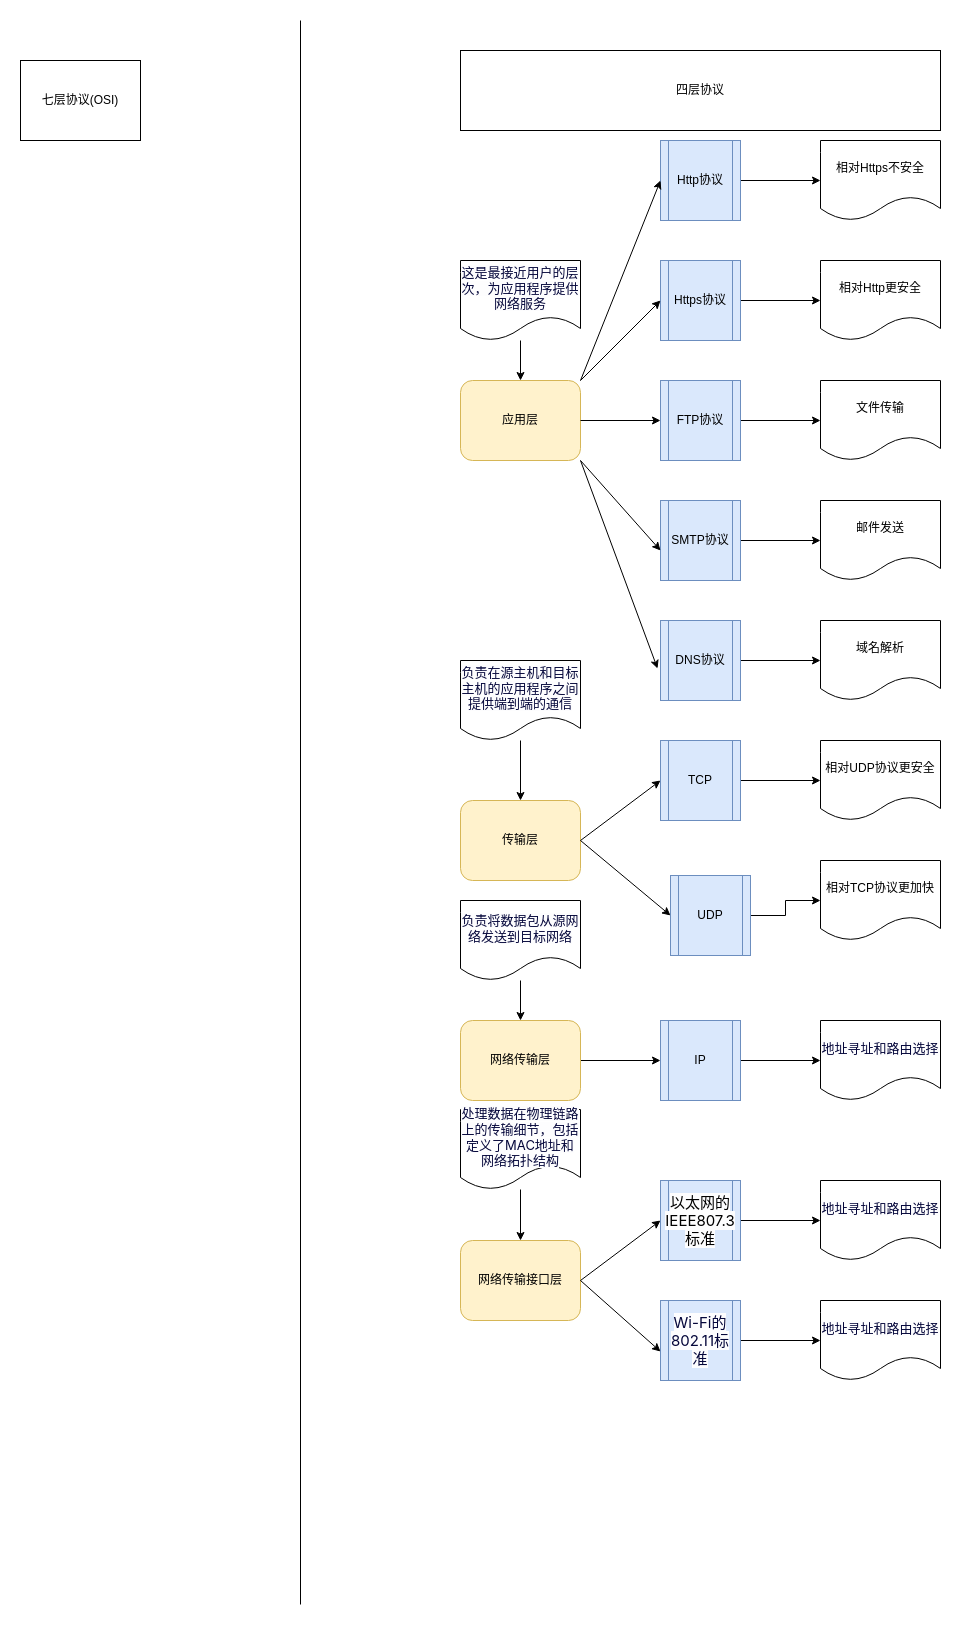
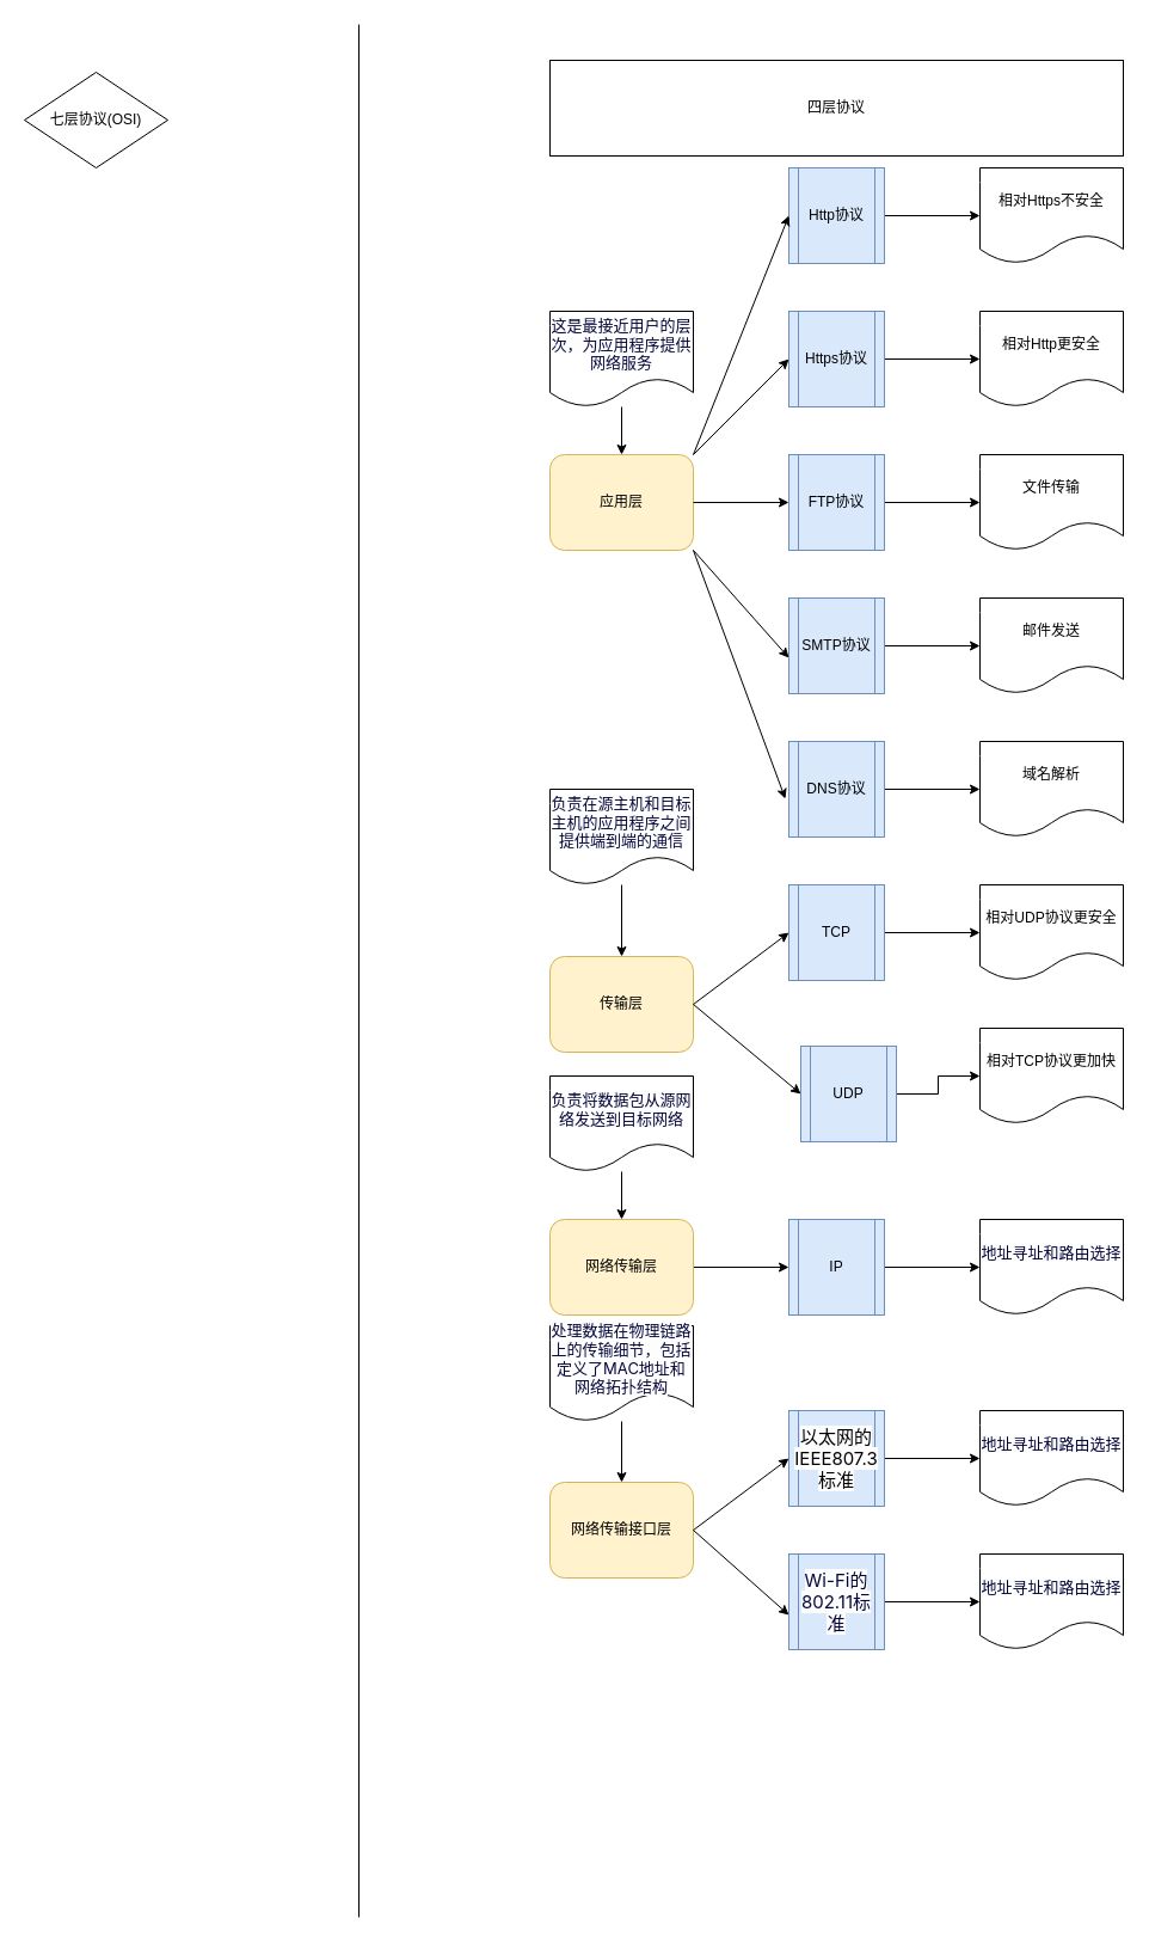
  <mxCell id="0" />
  <mxCell id="1" parent="0" />
  <mxCell id="2" value="" style="endArrow=none;html=1;rounded=0;" edge="1" parent="1"><mxGeometry width="50" height="50" relative="1" as="geometry"><mxPoint x="300" y="1604" as="sourcePoint" /><mxPoint x="300" as="targetPoint" y="20" /></mxGeometry></mxCell>
- <mxCell id="3" value="七层协议(OSI)" style="whiteSpace=wrap;html=1;" vertex="1" parent="1"><mxGeometry x="20" y="60" width="120" height="80" as="geometry" /></mxCell>
+ <mxCell id="3" value="七层协议(OSI)" style="rhombus;whiteSpace=wrap;html=1;" vertex="1" parent="1"><mxGeometry x="20" y="60" width="120" height="80" as="geometry" /></mxCell>
  <mxCell id="4" value="四层协议" style="whiteSpace=wrap;html=1;" vertex="1" parent="1"><mxGeometry x="460" y="50" width="480" height="80" as="geometry" /></mxCell>
  <mxCell id="5" value="应用层" style="rounded=1;whiteSpace=wrap;html=1;fillColor=#fff2cc;strokeColor=#d6b656;" vertex="1" parent="1"><mxGeometry x="460" y="380" width="120" height="80" as="geometry" /></mxCell>
  <mxCell id="6" value="传输层" style="rounded=1;whiteSpace=wrap;html=1;fillColor=#fff2cc;strokeColor=#d6b656;" vertex="1" parent="1"><mxGeometry x="460" y="800" width="120" height="80" as="geometry" /></mxCell>
  <mxCell id="7" value="" style="edgeStyle=orthogonalEdgeStyle;rounded=0;orthogonalLoop=1;jettySize=auto;html=1;" edge="1" parent="1" source="8" target="39"><mxGeometry relative="1" as="geometry" /></mxCell>
  <mxCell id="8" value="网络传输层" style="rounded=1;whiteSpace=wrap;html=1;fillColor=#fff2cc;strokeColor=#d6b656;" vertex="1" parent="1"><mxGeometry x="460" y="1020" width="120" height="80" as="geometry" /></mxCell>
  <mxCell id="9" style="edgeStyle=orthogonalEdgeStyle;rounded=0;orthogonalLoop=1;jettySize=auto;html=1;entryX=0;entryY=0.5;entryDx=0;entryDy=0;" edge="1" parent="1" source="10" target="24"><mxGeometry relative="1" as="geometry" /></mxCell>
  <mxCell id="10" value="Http协议" style="shape=process;whiteSpace=wrap;html=1;backgroundOutline=1;fillColor=#dae8fc;strokeColor=#6c8ebf;" vertex="1" parent="1"><mxGeometry x="660" y="140" width="80" height="80" as="geometry" /></mxCell>
  <mxCell id="11" value="" style="edgeStyle=orthogonalEdgeStyle;rounded=0;orthogonalLoop=1;jettySize=auto;html=1;" edge="1" parent="1" source="12" target="25"><mxGeometry relative="1" as="geometry" /></mxCell>
  <mxCell id="12" value="Https协议" style="shape=process;whiteSpace=wrap;html=1;backgroundOutline=1;fillColor=#dae8fc;strokeColor=#6c8ebf;" vertex="1" parent="1"><mxGeometry x="660" y="260" width="80" height="80" as="geometry" /></mxCell>
  <mxCell id="13" value="" style="edgeStyle=orthogonalEdgeStyle;rounded=0;orthogonalLoop=1;jettySize=auto;html=1;" edge="1" parent="1" source="14" target="27"><mxGeometry relative="1" as="geometry" /></mxCell>
  <mxCell id="14" value="FTP协议" style="shape=process;whiteSpace=wrap;html=1;backgroundOutline=1;fillColor=#dae8fc;strokeColor=#6c8ebf;" vertex="1" parent="1"><mxGeometry x="660" y="380" width="80" height="80" as="geometry" /></mxCell>
  <mxCell id="15" value="" style="edgeStyle=orthogonalEdgeStyle;rounded=0;orthogonalLoop=1;jettySize=auto;html=1;" edge="1" parent="1" source="16" target="28"><mxGeometry relative="1" as="geometry" /></mxCell>
  <mxCell id="16" value="SMTP协议" style="shape=process;whiteSpace=wrap;html=1;backgroundOutline=1;fillColor=#dae8fc;strokeColor=#6c8ebf;" vertex="1" parent="1"><mxGeometry x="660" y="500" width="80" height="80" as="geometry" /></mxCell>
  <mxCell id="17" value="" style="edgeStyle=orthogonalEdgeStyle;rounded=0;orthogonalLoop=1;jettySize=auto;html=1;" edge="1" parent="1" source="18" target="29"><mxGeometry relative="1" as="geometry" /></mxCell>
  <mxCell id="18" value="DNS协议" style="shape=process;whiteSpace=wrap;html=1;backgroundOutline=1;fillColor=#dae8fc;strokeColor=#6c8ebf;" vertex="1" parent="1"><mxGeometry x="660" y="620" width="80" height="80" as="geometry" /></mxCell>
  <mxCell id="19" value="" style="endArrow=classic;html=1;rounded=0;entryX=0;entryY=0.5;entryDx=0;entryDy=0;exitX=1;exitY=0;exitDx=0;exitDy=0;" edge="1" parent="1" source="5" target="10"><mxGeometry width="50" height="50" relative="1" as="geometry"><mxPoint x="550" y="380" as="sourcePoint" /><mxPoint x="600" y="330" as="targetPoint" /></mxGeometry></mxCell>
  <mxCell id="20" value="" style="endArrow=classic;html=1;rounded=0;entryX=0;entryY=0.5;entryDx=0;entryDy=0;exitX=1;exitY=0;exitDx=0;exitDy=0;" edge="1" parent="1" source="5" target="12"><mxGeometry width="50" height="50" relative="1" as="geometry"><mxPoint x="550" y="380" as="sourcePoint" /><mxPoint x="600" y="330" as="targetPoint" /></mxGeometry></mxCell>
  <mxCell id="21" value="" style="endArrow=classic;html=1;rounded=0;exitX=1;exitY=0.5;exitDx=0;exitDy=0;entryX=0;entryY=0.5;entryDx=0;entryDy=0;" edge="1" parent="1" source="5" target="14"><mxGeometry width="50" height="50" relative="1" as="geometry"><mxPoint x="550" y="380" as="sourcePoint" /><mxPoint x="600" y="330" as="targetPoint" /></mxGeometry></mxCell>
  <mxCell id="22" value="" style="endArrow=classic;html=1;rounded=0;entryX=0;entryY=0.625;entryDx=0;entryDy=0;entryPerimeter=0;exitX=1;exitY=1;exitDx=0;exitDy=0;" edge="1" parent="1" source="5" target="16"><mxGeometry width="50" height="50" relative="1" as="geometry"><mxPoint x="550" y="480" as="sourcePoint" /><mxPoint x="600" y="430" as="targetPoint" /></mxGeometry></mxCell>
  <mxCell id="23" value="" style="endArrow=classic;html=1;rounded=0;entryX=-0.037;entryY=0.6;entryDx=0;entryDy=0;entryPerimeter=0;" edge="1" parent="1" target="18"><mxGeometry width="50" height="50" relative="1" as="geometry"><mxPoint x="580" y="460" as="sourcePoint" /><mxPoint x="600" y="430" as="targetPoint" /></mxGeometry></mxCell>
  <mxCell id="24" value="相对Https不安全" style="shape=document;whiteSpace=wrap;html=1;boundedLbl=1;" vertex="1" parent="1"><mxGeometry x="820" y="140" width="120" height="80" as="geometry" /></mxCell>
  <mxCell id="25" value="相对Http更安全" style="shape=document;whiteSpace=wrap;html=1;boundedLbl=1;" vertex="1" parent="1"><mxGeometry x="820" y="260" width="120" height="80" as="geometry" /></mxCell>
  <mxCell id="26" value="网络传输接口层" style="rounded=1;whiteSpace=wrap;html=1;fillColor=#fff2cc;strokeColor=#d6b656;" vertex="1" parent="1"><mxGeometry x="460" y="1240" width="120" height="80" as="geometry" /></mxCell>
  <mxCell id="27" value="文件传输" style="shape=document;whiteSpace=wrap;html=1;boundedLbl=1;" vertex="1" parent="1"><mxGeometry x="820" y="380" width="120" height="80" as="geometry" /></mxCell>
  <mxCell id="28" value="邮件发送" style="shape=document;whiteSpace=wrap;html=1;boundedLbl=1;" vertex="1" parent="1"><mxGeometry x="820" y="500" width="120" height="80" as="geometry" /></mxCell>
  <mxCell id="29" value="域名解析" style="shape=document;whiteSpace=wrap;html=1;boundedLbl=1;" vertex="1" parent="1"><mxGeometry x="820" y="620" width="120" height="80" as="geometry" /></mxCell>
  <mxCell id="30" value="" style="edgeStyle=orthogonalEdgeStyle;rounded=0;orthogonalLoop=1;jettySize=auto;html=1;" edge="1" parent="1" source="31" target="36"><mxGeometry relative="1" as="geometry" /></mxCell>
  <mxCell id="31" value="TCP" style="shape=process;whiteSpace=wrap;html=1;backgroundOutline=1;fillColor=#dae8fc;strokeColor=#6c8ebf;" vertex="1" parent="1"><mxGeometry x="660" y="740" width="80" height="80" as="geometry" /></mxCell>
  <mxCell id="32" value="" style="edgeStyle=orthogonalEdgeStyle;rounded=0;orthogonalLoop=1;jettySize=auto;html=1;" edge="1" parent="1" source="33" target="37"><mxGeometry relative="1" as="geometry" /></mxCell>
  <mxCell id="33" value="UDP" style="shape=process;whiteSpace=wrap;html=1;backgroundOutline=1;fillColor=#dae8fc;strokeColor=#6c8ebf;" vertex="1" parent="1"><mxGeometry x="670" y="875" width="80" height="80" as="geometry" /></mxCell>
  <mxCell id="34" value="" style="endArrow=classic;html=1;rounded=0;entryX=0;entryY=0.5;entryDx=0;entryDy=0;exitX=1;exitY=0.5;exitDx=0;exitDy=0;" edge="1" parent="1" source="6" target="31"><mxGeometry width="50" height="50" relative="1" as="geometry"><mxPoint x="580" y="820" as="sourcePoint" /><mxPoint x="600" y="780" as="targetPoint" /></mxGeometry></mxCell>
  <mxCell id="35" value="" style="endArrow=classic;html=1;rounded=0;entryX=0;entryY=0.5;entryDx=0;entryDy=0;exitX=1;exitY=0.5;exitDx=0;exitDy=0;" edge="1" parent="1" source="6" target="33"><mxGeometry width="50" height="50" relative="1" as="geometry"><mxPoint x="550" y="830" as="sourcePoint" /><mxPoint x="600" y="780" as="targetPoint" /></mxGeometry></mxCell>
  <mxCell id="36" value="相对UDP协议更安全" style="shape=document;whiteSpace=wrap;html=1;boundedLbl=1;" vertex="1" parent="1"><mxGeometry x="820" y="740" width="120" height="80" as="geometry" /></mxCell>
  <mxCell id="37" value="相对TCP协议更加快" style="shape=document;whiteSpace=wrap;html=1;boundedLbl=1;" vertex="1" parent="1"><mxGeometry x="820" y="860" width="120" height="80" as="geometry" /></mxCell>
  <mxCell id="38" value="" style="edgeStyle=orthogonalEdgeStyle;rounded=0;orthogonalLoop=1;jettySize=auto;html=1;" edge="1" parent="1" source="39" target="46"><mxGeometry relative="1" as="geometry" /></mxCell>
  <mxCell id="39" value="IP" style="shape=process;whiteSpace=wrap;html=1;backgroundOutline=1;fillColor=#dae8fc;strokeColor=#6c8ebf;" vertex="1" parent="1"><mxGeometry x="660" y="1020" width="80" height="80" as="geometry" /></mxCell>
  <mxCell id="40" value="" style="edgeStyle=orthogonalEdgeStyle;rounded=0;orthogonalLoop=1;jettySize=auto;html=1;" edge="1" parent="1" source="41" target="8"><mxGeometry relative="1" as="geometry" /></mxCell>
  <mxCell id="41" value="&lt;span style=&quot;color: rgb(5, 7, 59); font-family: -apple-system, BlinkMacSystemFont, &amp;quot;Segoe UI&amp;quot;, Roboto, Ubuntu, &amp;quot;Helvetica Neue&amp;quot;, Helvetica, Arial, &amp;quot;PingFang SC&amp;quot;, &amp;quot;Hiragino Sans GB&amp;quot;, &amp;quot;Microsoft YaHei UI&amp;quot;, &amp;quot;Microsoft YaHei&amp;quot;, &amp;quot;Source Han Sans CN&amp;quot;, sans-serif, &amp;quot;Apple Color Emoji&amp;quot;, &amp;quot;Segoe UI Emoji&amp;quot;; text-align: left; background-color: rgb(253, 253, 254);&quot;&gt;&lt;font style=&quot;font-size: 13px;&quot;&gt;负责将数据包从源网络发送到目标网络&lt;/font&gt;&lt;/span&gt;" style="shape=document;whiteSpace=wrap;html=1;boundedLbl=1;" vertex="1" parent="1"><mxGeometry x="460" y="900" width="120" height="80" as="geometry" /></mxCell>
  <mxCell id="42" value="" style="edgeStyle=orthogonalEdgeStyle;rounded=0;orthogonalLoop=1;jettySize=auto;html=1;" edge="1" parent="1" source="43" target="6"><mxGeometry relative="1" as="geometry" /></mxCell>
  <mxCell id="43" value="&lt;span style=&quot;color: rgb(5, 7, 59); font-family: -apple-system, BlinkMacSystemFont, &amp;quot;Segoe UI&amp;quot;, Roboto, Ubuntu, &amp;quot;Helvetica Neue&amp;quot;, Helvetica, Arial, &amp;quot;PingFang SC&amp;quot;, &amp;quot;Hiragino Sans GB&amp;quot;, &amp;quot;Microsoft YaHei UI&amp;quot;, &amp;quot;Microsoft YaHei&amp;quot;, &amp;quot;Source Han Sans CN&amp;quot;, sans-serif, &amp;quot;Apple Color Emoji&amp;quot;, &amp;quot;Segoe UI Emoji&amp;quot;; text-align: left; background-color: rgb(253, 253, 254);&quot;&gt;&lt;font style=&quot;font-size: 13px;&quot;&gt;负责在源主机和目标主机的应用程序之间提供端到端的通信&lt;/font&gt;&lt;/span&gt;" style="shape=document;whiteSpace=wrap;html=1;boundedLbl=1;" vertex="1" parent="1"><mxGeometry x="460" y="660" width="120" height="80" as="geometry" /></mxCell>
  <mxCell id="44" value="" style="edgeStyle=orthogonalEdgeStyle;rounded=0;orthogonalLoop=1;jettySize=auto;html=1;" edge="1" parent="1" source="45" target="5"><mxGeometry relative="1" as="geometry" /></mxCell>
  <mxCell id="45" value="&lt;span style=&quot;color: rgb(5, 7, 59); font-family: -apple-system, BlinkMacSystemFont, &amp;quot;Segoe UI&amp;quot;, Roboto, Ubuntu, &amp;quot;Helvetica Neue&amp;quot;, Helvetica, Arial, &amp;quot;PingFang SC&amp;quot;, &amp;quot;Hiragino Sans GB&amp;quot;, &amp;quot;Microsoft YaHei UI&amp;quot;, &amp;quot;Microsoft YaHei&amp;quot;, &amp;quot;Source Han Sans CN&amp;quot;, sans-serif, &amp;quot;Apple Color Emoji&amp;quot;, &amp;quot;Segoe UI Emoji&amp;quot;; text-align: left; background-color: rgb(253, 253, 254);&quot;&gt;&lt;font style=&quot;font-size: 13px;&quot;&gt;这是最接近用户的层次，为应用程序提供网络服务&lt;/font&gt;&lt;/span&gt;" style="shape=document;whiteSpace=wrap;html=1;boundedLbl=1;" vertex="1" parent="1"><mxGeometry x="460" y="260" width="120" height="80" as="geometry" /></mxCell>
  <mxCell id="46" value="&lt;span style=&quot;color: rgb(5, 7, 59); font-family: -apple-system, BlinkMacSystemFont, &amp;quot;Segoe UI&amp;quot;, Roboto, Ubuntu, &amp;quot;Helvetica Neue&amp;quot;, Helvetica, Arial, &amp;quot;PingFang SC&amp;quot;, &amp;quot;Hiragino Sans GB&amp;quot;, &amp;quot;Microsoft YaHei UI&amp;quot;, &amp;quot;Microsoft YaHei&amp;quot;, &amp;quot;Source Han Sans CN&amp;quot;, sans-serif, &amp;quot;Apple Color Emoji&amp;quot;, &amp;quot;Segoe UI Emoji&amp;quot;; text-align: left; background-color: rgb(253, 253, 254);&quot;&gt;&lt;font style=&quot;font-size: 13px;&quot;&gt;地址寻址和路由选择&lt;/font&gt;&lt;/span&gt;" style="shape=document;whiteSpace=wrap;html=1;boundedLbl=1;" vertex="1" parent="1"><mxGeometry x="820" y="1020" width="120" height="80" as="geometry" /></mxCell>
  <mxCell id="47" value="" style="edgeStyle=orthogonalEdgeStyle;rounded=0;orthogonalLoop=1;jettySize=auto;html=1;" edge="1" parent="1" source="48" target="55"><mxGeometry relative="1" as="geometry" /></mxCell>
  <mxCell id="48" value="&lt;span style=&quot;font-family: -apple-system, BlinkMacSystemFont, &amp;quot;Segoe UI&amp;quot;, Roboto, Ubuntu, &amp;quot;Helvetica Neue&amp;quot;, Helvetica, Arial, &amp;quot;PingFang SC&amp;quot;, &amp;quot;Hiragino Sans GB&amp;quot;, &amp;quot;Microsoft YaHei UI&amp;quot;, &amp;quot;Microsoft YaHei&amp;quot;, &amp;quot;Source Han Sans CN&amp;quot;, sans-serif, &amp;quot;Apple Color Emoji&amp;quot;, &amp;quot;Segoe UI Emoji&amp;quot;; font-size: 15px; text-align: left; background-color: rgb(253, 253, 254);&quot;&gt;以太网&lt;/span&gt;&lt;span style=&quot;font-family: -apple-system, BlinkMacSystemFont, &amp;quot;Segoe UI&amp;quot;, Roboto, Ubuntu, &amp;quot;Helvetica Neue&amp;quot;, Helvetica, Arial, &amp;quot;PingFang SC&amp;quot;, &amp;quot;Hiragino Sans GB&amp;quot;, &amp;quot;Microsoft YaHei UI&amp;quot;, &amp;quot;Microsoft YaHei&amp;quot;, &amp;quot;Source Han Sans CN&amp;quot;, sans-serif, &amp;quot;Apple Color Emoji&amp;quot;, &amp;quot;Segoe UI Emoji&amp;quot;; font-size: 15px; text-align: left; background-color: rgb(253, 253, 254);&quot;&gt;的&lt;/span&gt;&lt;span style=&quot;font-family: -apple-system, BlinkMacSystemFont, &amp;quot;Segoe UI&amp;quot;, Roboto, Ubuntu, &amp;quot;Helvetica Neue&amp;quot;, Helvetica, Arial, &amp;quot;PingFang SC&amp;quot;, &amp;quot;Hiragino Sans GB&amp;quot;, &amp;quot;Microsoft YaHei UI&amp;quot;, &amp;quot;Microsoft YaHei&amp;quot;, &amp;quot;Source Han Sans CN&amp;quot;, sans-serif, &amp;quot;Apple Color Emoji&amp;quot;, &amp;quot;Segoe UI Emoji&amp;quot;; font-size: 15px; text-align: left; background-color: rgb(253, 253, 254);&quot;&gt;IEEE807.3标准&lt;/span&gt;" style="shape=process;whiteSpace=wrap;html=1;backgroundOutline=1;fillColor=#dae8fc;strokeColor=#6c8ebf;" vertex="1" parent="1"><mxGeometry x="660" y="1180" width="80" height="80" as="geometry" /></mxCell>
  <mxCell id="49" value="" style="edgeStyle=orthogonalEdgeStyle;rounded=0;orthogonalLoop=1;jettySize=auto;html=1;" edge="1" parent="1" source="50" target="56"><mxGeometry relative="1" as="geometry" /></mxCell>
  <mxCell id="50" value="&lt;span style=&quot;color: rgb(5, 7, 59); font-family: -apple-system, BlinkMacSystemFont, &amp;quot;Segoe UI&amp;quot;, Roboto, Ubuntu, &amp;quot;Helvetica Neue&amp;quot;, Helvetica, Arial, &amp;quot;PingFang SC&amp;quot;, &amp;quot;Hiragino Sans GB&amp;quot;, &amp;quot;Microsoft YaHei UI&amp;quot;, &amp;quot;Microsoft YaHei&amp;quot;, &amp;quot;Source Han Sans CN&amp;quot;, sans-serif, &amp;quot;Apple Color Emoji&amp;quot;, &amp;quot;Segoe UI Emoji&amp;quot;; font-size: 15px; text-align: left; background-color: rgb(253, 253, 254);&quot;&gt;Wi-Fi的802.11标准&lt;/span&gt;" style="shape=process;whiteSpace=wrap;html=1;backgroundOutline=1;fillColor=#dae8fc;strokeColor=#6c8ebf;" vertex="1" parent="1"><mxGeometry x="660" y="1300" width="80" height="80" as="geometry" /></mxCell>
  <mxCell id="51" value="" style="endArrow=classic;html=1;rounded=0;entryX=0;entryY=0.5;entryDx=0;entryDy=0;exitX=1;exitY=0.5;exitDx=0;exitDy=0;" edge="1" parent="1" source="26" target="48"><mxGeometry width="50" height="50" relative="1" as="geometry"><mxPoint x="550" y="1320" as="sourcePoint" /><mxPoint x="600" y="1270" as="targetPoint" /></mxGeometry></mxCell>
  <mxCell id="52" value="" style="endArrow=classic;html=1;rounded=0;entryX=0;entryY=0.638;entryDx=0;entryDy=0;entryPerimeter=0;exitX=1;exitY=0.5;exitDx=0;exitDy=0;" edge="1" parent="1" source="26" target="50"><mxGeometry width="50" height="50" relative="1" as="geometry"><mxPoint x="550" y="1320" as="sourcePoint" /><mxPoint x="600" y="1270" as="targetPoint" /></mxGeometry></mxCell>
  <mxCell id="53" value="" style="edgeStyle=orthogonalEdgeStyle;rounded=0;orthogonalLoop=1;jettySize=auto;html=1;" edge="1" parent="1" source="54" target="26"><mxGeometry relative="1" as="geometry" /></mxCell>
  <mxCell id="54" value="&lt;span style=&quot;color: rgb(5, 7, 59); font-family: -apple-system, BlinkMacSystemFont, &amp;quot;Segoe UI&amp;quot;, Roboto, Ubuntu, &amp;quot;Helvetica Neue&amp;quot;, Helvetica, Arial, &amp;quot;PingFang SC&amp;quot;, &amp;quot;Hiragino Sans GB&amp;quot;, &amp;quot;Microsoft YaHei UI&amp;quot;, &amp;quot;Microsoft YaHei&amp;quot;, &amp;quot;Source Han Sans CN&amp;quot;, sans-serif, &amp;quot;Apple Color Emoji&amp;quot;, &amp;quot;Segoe UI Emoji&amp;quot;; text-align: left; background-color: rgb(253, 253, 254);&quot;&gt;&lt;font style=&quot;font-size: 13px;&quot;&gt;处理数据在物理链路上的传输细节，包括定义了MAC地址和网络拓扑结构&lt;/font&gt;&lt;/span&gt;" style="shape=document;whiteSpace=wrap;html=1;boundedLbl=1;" vertex="1" parent="1"><mxGeometry x="460" y="1109" width="120" height="80" as="geometry" /></mxCell>
  <mxCell id="55" value="&lt;span style=&quot;color: rgb(5, 7, 59); font-family: -apple-system, BlinkMacSystemFont, &amp;quot;Segoe UI&amp;quot;, Roboto, Ubuntu, &amp;quot;Helvetica Neue&amp;quot;, Helvetica, Arial, &amp;quot;PingFang SC&amp;quot;, &amp;quot;Hiragino Sans GB&amp;quot;, &amp;quot;Microsoft YaHei UI&amp;quot;, &amp;quot;Microsoft YaHei&amp;quot;, &amp;quot;Source Han Sans CN&amp;quot;, sans-serif, &amp;quot;Apple Color Emoji&amp;quot;, &amp;quot;Segoe UI Emoji&amp;quot;; text-align: left; background-color: rgb(253, 253, 254);&quot;&gt;&lt;font style=&quot;font-size: 13px;&quot;&gt;地址寻址和路由选择&lt;/font&gt;&lt;/span&gt;" style="shape=document;whiteSpace=wrap;html=1;boundedLbl=1;" vertex="1" parent="1"><mxGeometry x="820" y="1180" width="120" height="80" as="geometry" /></mxCell>
  <mxCell id="56" value="&lt;span style=&quot;color: rgb(5, 7, 59); font-family: -apple-system, BlinkMacSystemFont, &amp;quot;Segoe UI&amp;quot;, Roboto, Ubuntu, &amp;quot;Helvetica Neue&amp;quot;, Helvetica, Arial, &amp;quot;PingFang SC&amp;quot;, &amp;quot;Hiragino Sans GB&amp;quot;, &amp;quot;Microsoft YaHei UI&amp;quot;, &amp;quot;Microsoft YaHei&amp;quot;, &amp;quot;Source Han Sans CN&amp;quot;, sans-serif, &amp;quot;Apple Color Emoji&amp;quot;, &amp;quot;Segoe UI Emoji&amp;quot;; text-align: left; background-color: rgb(253, 253, 254);&quot;&gt;&lt;font style=&quot;font-size: 13px;&quot;&gt;地址寻址和路由选择&lt;/font&gt;&lt;/span&gt;" style="shape=document;whiteSpace=wrap;html=1;boundedLbl=1;" vertex="1" parent="1"><mxGeometry x="820" y="1300" width="120" height="80" as="geometry" /></mxCell>
